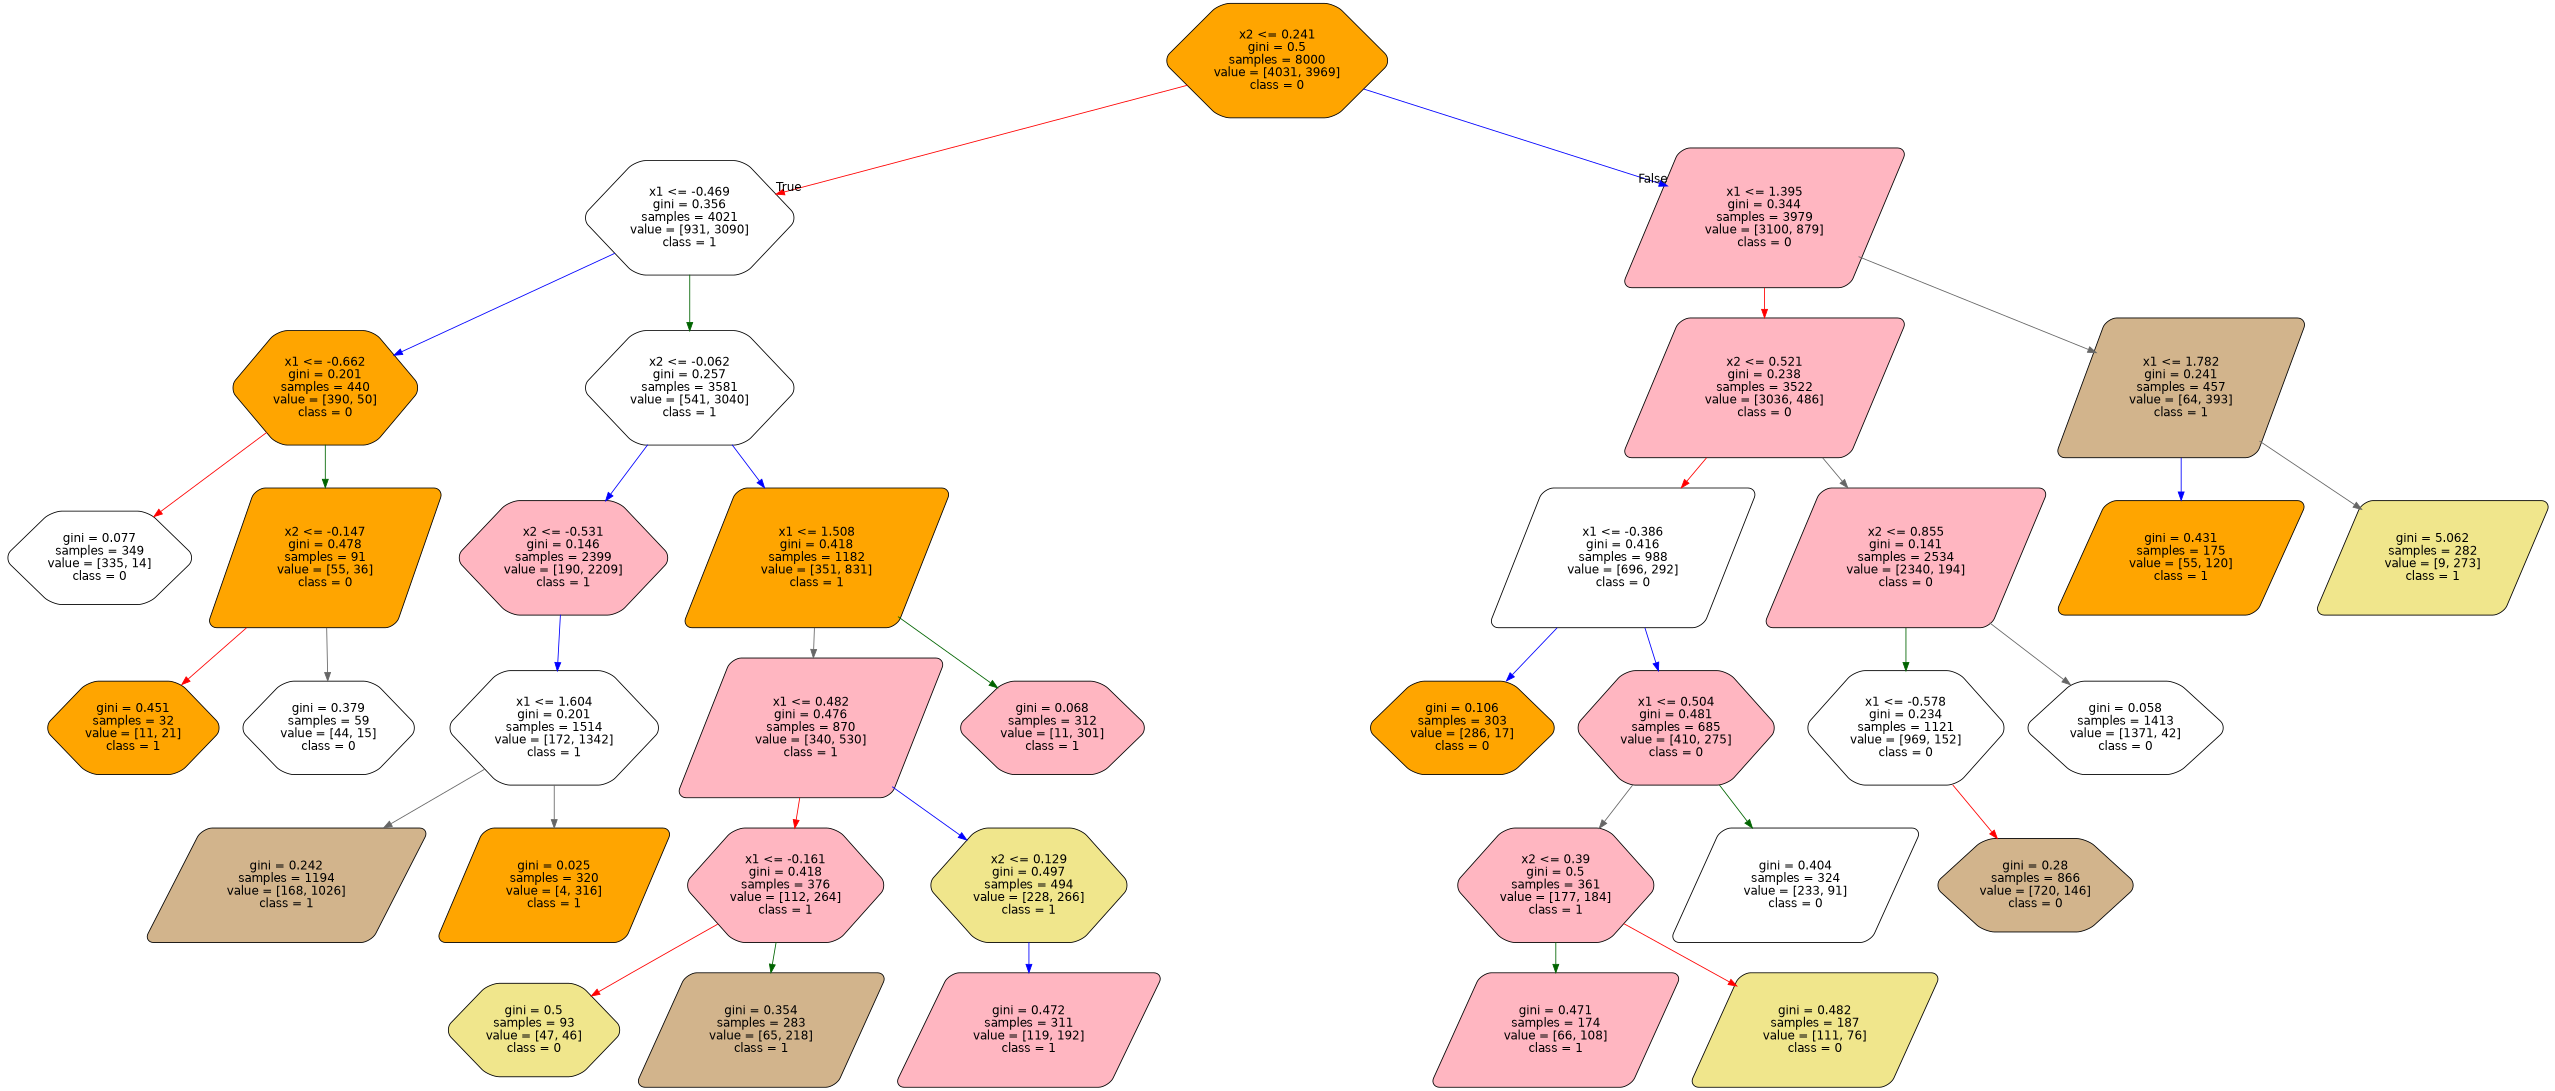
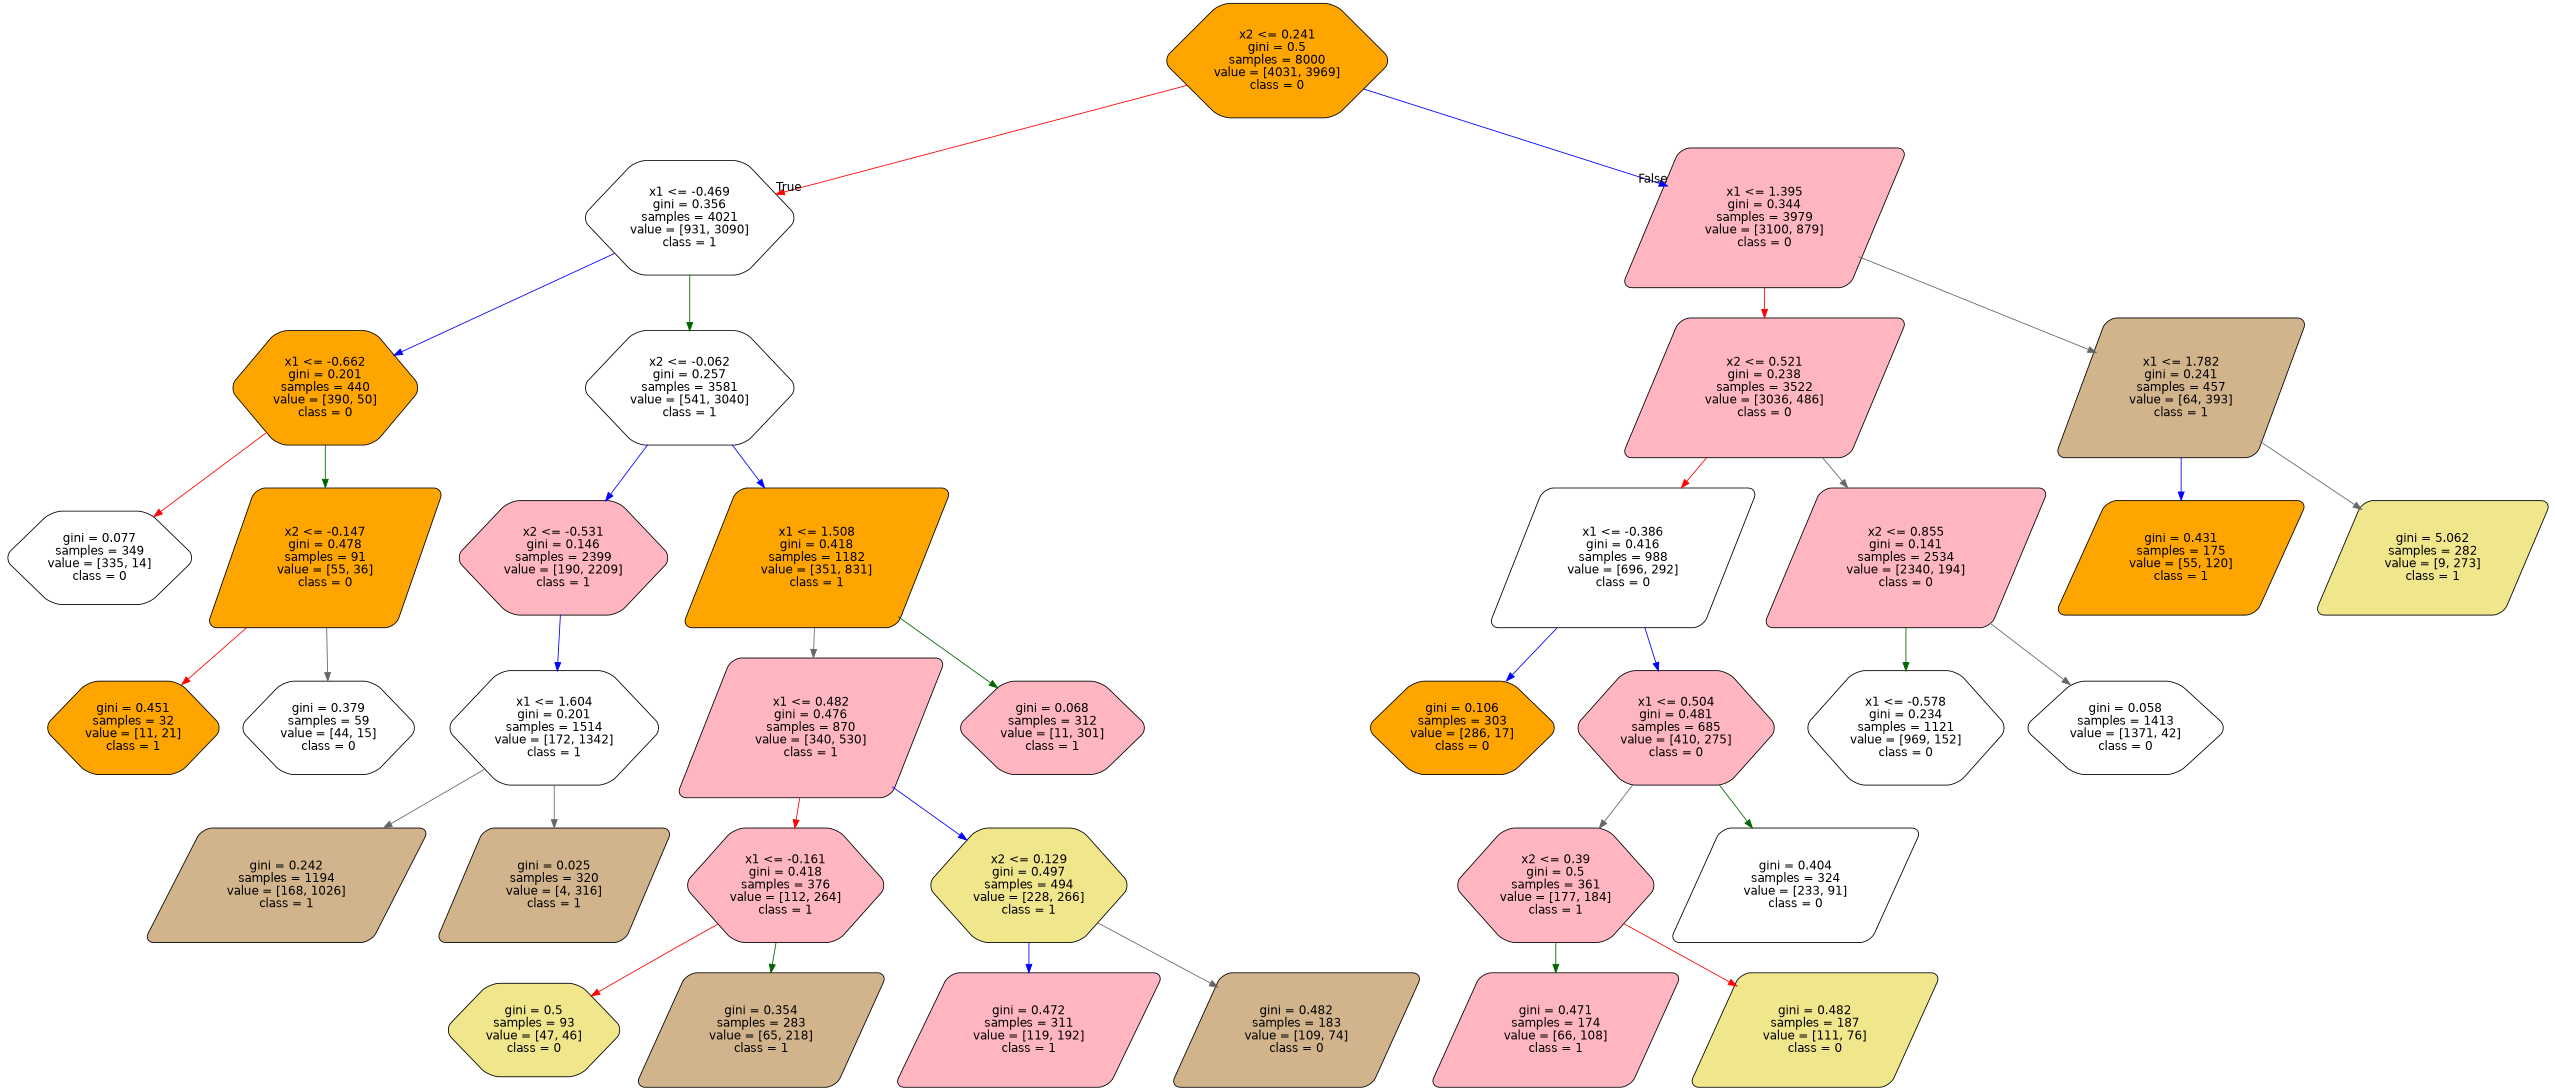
  digraph {
    node [color=black fillcolor=lightpink fontname=helvetica shape=hexagon style="filled, rounded"]
    edge [color=blue fontname=helvetica]
    n1 [fillcolor=orange label="x2 <= 0.241\ngini = 0.5\nsamples = 8000\nvalue = [4031, 3969]\nclass = 0"]
    n2 [fillcolor=white label="x1 <= -0.469\ngini = 0.356\nsamples = 4021\nvalue = [931, 3090]\nclass = 1"]
    n3 [label="x1 <= 1.395\ngini = 0.344\nsamples = 3979\nvalue = [3100, 879]\nclass = 0" shape=parallelogram]
    n4 [fillcolor=orange label="x1 <= -0.662\ngini = 0.201\nsamples = 440\nvalue = [390, 50]\nclass = 0"]
    n5 [fillcolor=white label="x2 <= -0.062\ngini = 0.257\nsamples = 3581\nvalue = [541, 3040]\nclass = 1"]
    n6 [label="x2 <= 0.521\ngini = 0.238\nsamples = 3522\nvalue = [3036, 486]\nclass = 0" shape=parallelogram]
    n7 [fillcolor=tan label="x1 <= 1.782\ngini = 0.241\nsamples = 457\nvalue = [64, 393]\nclass = 1" shape=parallelogram]
    n8 [fillcolor=white label="gini = 0.077\nsamples = 349\nvalue = [335, 14]\nclass = 0"]
    n9 [fillcolor=orange label="x2 <= -0.147\ngini = 0.478\nsamples = 91\nvalue = [55, 36]\nclass = 0" shape=parallelogram]
    n10 [label="x2 <= -0.531\ngini = 0.146\nsamples = 2399\nvalue = [190, 2209]\nclass = 1"]
    n11 [fillcolor=orange label="x1 <= 1.508\ngini = 0.418\nsamples = 1182\nvalue = [351, 831]\nclass = 1" shape=parallelogram]
    n12 [fillcolor=orange label="gini = 0.451\nsamples = 32\nvalue = [11, 21]\nclass = 1"]
    n13 [fillcolor=white label="gini = 0.379\nsamples = 59\nvalue = [44, 15]\nclass = 0"]
    n14 [fillcolor=white label="x1 <= 1.604\ngini = 0.201\nsamples = 1514\nvalue = [172, 1342]\nclass = 1"]
    n15 [label="x1 <= 0.482\ngini = 0.476\nsamples = 870\nvalue = [340, 530]\nclass = 1" shape=parallelogram]
    n16 [label="gini = 0.068\nsamples = 312\nvalue = [11, 301]\nclass = 1"]
    n17 [fillcolor=tan label="gini = 0.242\nsamples = 1194\nvalue = [168, 1026]\nclass = 1" shape=parallelogram]
-   n18 [fillcolor=orange label="gini = 0.025\nsamples = 320\nvalue = [4, 316]\nclass = 1" shape=parallelogram]
+   n18 [fillcolor=tan label="gini = 0.025\nsamples = 320\nvalue = [4, 316]\nclass = 1" shape=parallelogram]
    n19 [label="x1 <= -0.161\ngini = 0.418\nsamples = 376\nvalue = [112, 264]\nclass = 1"]
    n20 [fillcolor=khaki label="x2 <= 0.129\ngini = 0.497\nsamples = 494\nvalue = [228, 266]\nclass = 1"]
    n21 [fillcolor=khaki label="gini = 0.5\nsamples = 93\nvalue = [47, 46]\nclass = 0"]
    n22 [fillcolor=tan label="gini = 0.354\nsamples = 283\nvalue = [65, 218]\nclass = 1" shape=parallelogram]
    n23 [label="gini = 0.472\nsamples = 311\nvalue = [119, 192]\nclass = 1" shape=parallelogram]
+   n24 [fillcolor=tan label="gini = 0.482\nsamples = 183\nvalue = [109, 74]\nclass = 0" shape=parallelogram]
    n25 [fillcolor=white label="x1 <= -0.386\ngini = 0.416\nsamples = 988\nvalue = [696, 292]\nclass = 0" shape=parallelogram]
    n26 [label="x2 <= 0.855\ngini = 0.141\nsamples = 2534\nvalue = [2340, 194]\nclass = 0" shape=parallelogram]
    n27 [fillcolor=orange label="gini = 0.431\nsamples = 175\nvalue = [55, 120]\nclass = 1" shape=parallelogram]
    n28 [fillcolor=khaki label="gini = 5.062\nsamples = 282\nvalue = [9, 273]\nclass = 1" shape=parallelogram]
    n29 [fillcolor=orange label="gini = 0.106\nsamples = 303\nvalue = [286, 17]\nclass = 0"]
    n30 [label="x1 <= 0.504\ngini = 0.481\nsamples = 685\nvalue = [410, 275]\nclass = 0"]
    n31 [fillcolor=white label="x1 <= -0.578\ngini = 0.234\nsamples = 1121\nvalue = [969, 152]\nclass = 0"]
    n32 [fillcolor=white label="gini = 0.058\nsamples = 1413\nvalue = [1371, 42]\nclass = 0"]
    n33 [label="x2 <= 0.39\ngini = 0.5\nsamples = 361\nvalue = [177, 184]\nclass = 1"]
    n34 [fillcolor=white label="gini = 0.404\nsamples = 324\nvalue = [233, 91]\nclass = 0" shape=parallelogram]
    n35 [label="gini = 0.471\nsamples = 174\nvalue = [66, 108]\nclass = 1" shape=parallelogram]
    n36 [fillcolor=khaki label="gini = 0.482\nsamples = 187\nvalue = [111, 76]\nclass = 0" shape=parallelogram]
-   n37 [fillcolor=tan label="gini = 0.28\nsamples = 866\nvalue = [720, 146]\nclass = 0"]
    n1 -> n2 [color=red headlabel=True labelangle=45 labeldistance=2.5]
    n1 -> n3 [headlabel=False labelangle=-45 labeldistance=2.5]
    n2 -> n4
    n2 -> n5 [color=darkgreen]
    n3 -> n6 [color=red]
    n3 -> n7 [color=gray40]
    n4 -> n8 [color=red]
    n4 -> n9 [color=darkgreen]
    n5 -> n10
    n5 -> n11
    n6 -> n25 [color=red]
    n6 -> n26 [color=gray40]
    n7 -> n27
    n7 -> n28 [color=gray40]
    n9 -> n12 [color=red]
    n9 -> n13 [color=gray40]
    n10 -> n14
    n11 -> n15 [color=gray40]
    n11 -> n16 [color=darkgreen]
    n14 -> n17 [color=gray40]
    n14 -> n18 [color=gray40]
    n15 -> n19 [color=red]
    n15 -> n20
    n19 -> n21 [color=red]
    n19 -> n22 [color=darkgreen]
    n20 -> n23
+   n20 -> n24 [color=gray40]
    n25 -> n29
    n25 -> n30
    n26 -> n31 [color=darkgreen]
    n26 -> n32 [color=gray40]
    n30 -> n33 [color=gray40]
    n30 -> n34 [color=darkgreen]
-   n31 -> n37 [color=red]
    n33 -> n35 [color=darkgreen]
    n33 -> n36 [color=red]
  }
